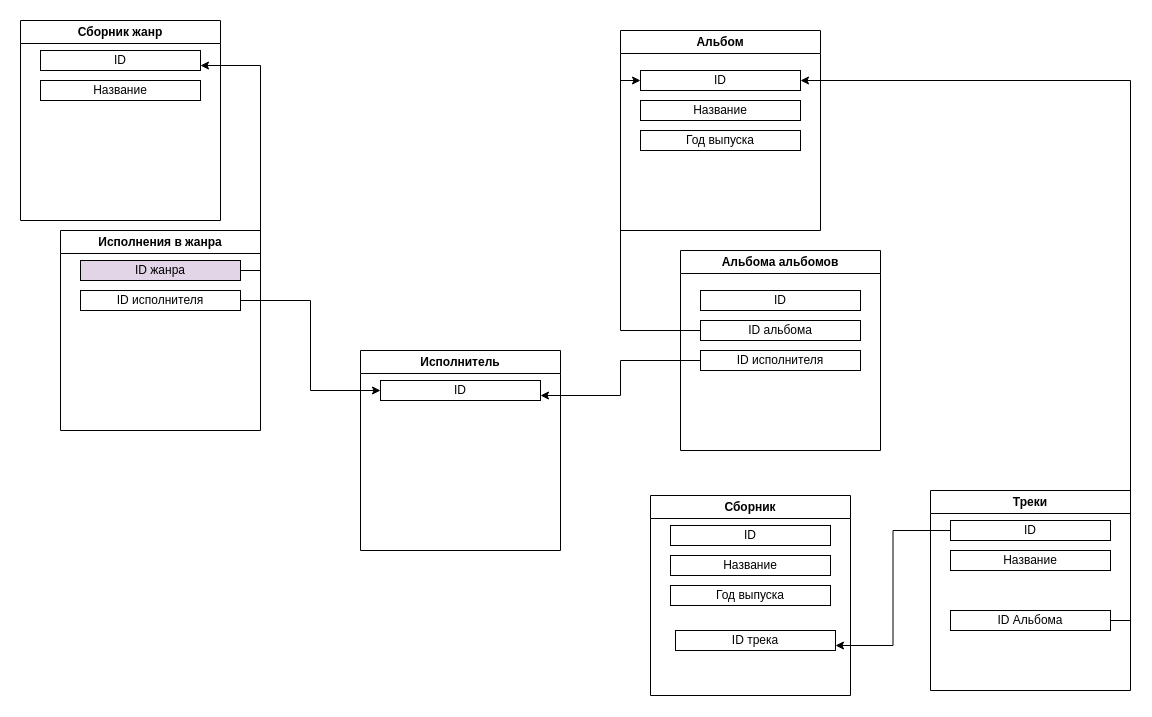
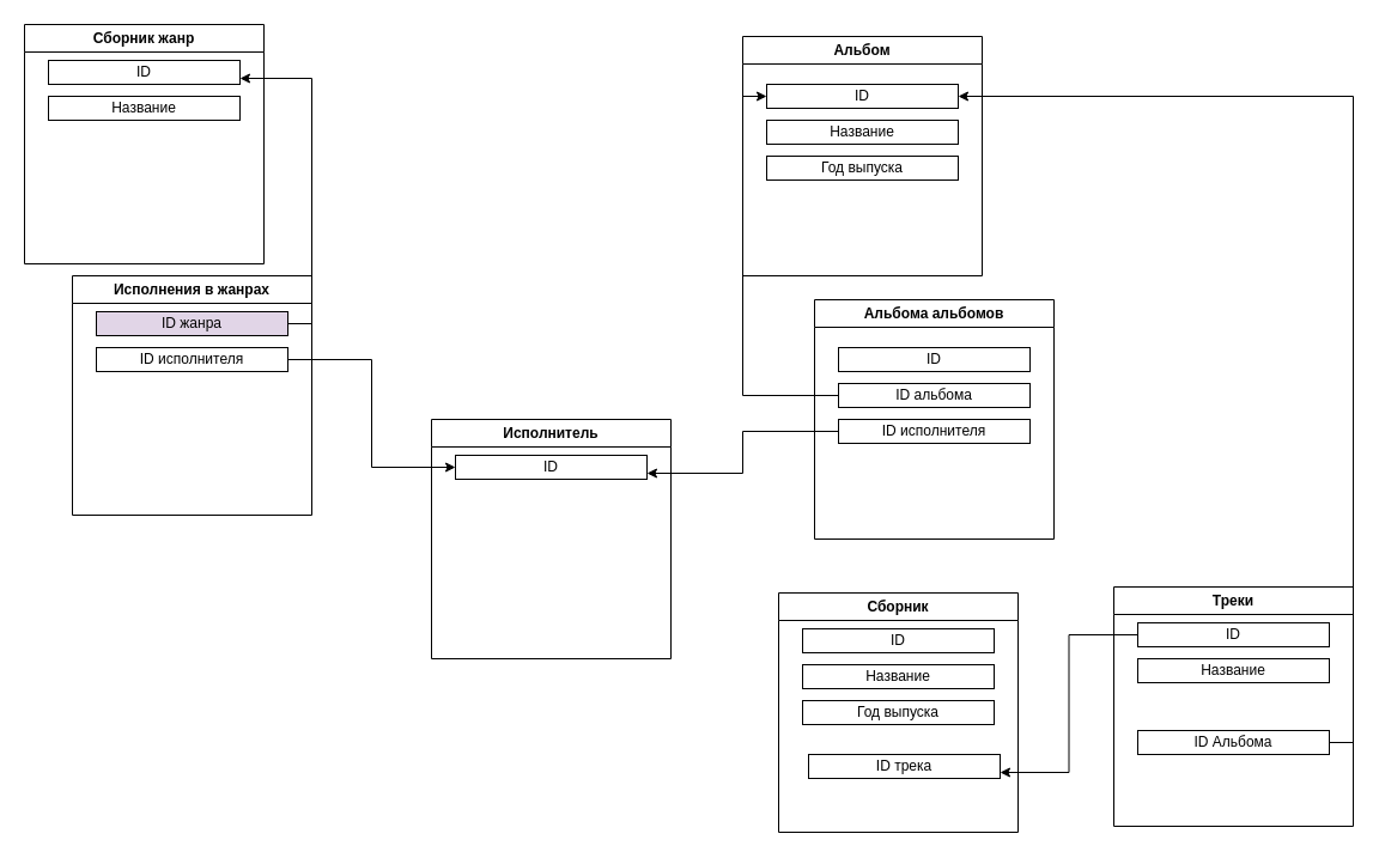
  <mxCell id="0" />
  <mxCell id="1" parent="0" />
  <mxCell id="2" value="Сборник жанр" style="swimlane;whiteSpace=wrap;html=1;" parent="1" vertex="1"><mxGeometry x="20" y="20" width="200" height="200" as="geometry" /></mxCell>
  <mxCell id="3" value="ID " style="whiteSpace=wrap;html=1;align=center;" parent="2" vertex="1"><mxGeometry x="20" y="30" width="160" height="20" as="geometry" /></mxCell>
  <mxCell id="4" value="Название" style="whiteSpace=wrap;html=1;align=center;" parent="2" vertex="1"><mxGeometry x="20" y="60" width="160" height="20" as="geometry" /></mxCell>
  <mxCell id="5" value="Исполнитель" style="swimlane;whiteSpace=wrap;html=1;" parent="1" vertex="1"><mxGeometry x="360" y="350" width="200" height="200" as="geometry" /></mxCell>
  <mxCell id="6" value="ID " style="whiteSpace=wrap;html=1;align=center;" parent="5" vertex="1"><mxGeometry x="20" y="30" width="160" height="20" as="geometry" /></mxCell>
  <mxCell id="7" value="Альбом" style="swimlane;whiteSpace=wrap;html=1;" parent="1" vertex="1"><mxGeometry x="620" y="30" width="200" height="200" as="geometry" /></mxCell>
  <mxCell id="8" value="ID " style="whiteSpace=wrap;html=1;align=center;" parent="7" vertex="1"><mxGeometry x="20" y="40" width="160" height="20" as="geometry" /></mxCell>
  <mxCell id="9" value="Название" style="whiteSpace=wrap;html=1;align=center;" parent="7" vertex="1"><mxGeometry x="20" y="70" width="160" height="20" as="geometry" /></mxCell>
  <mxCell id="10" value="Год выпуска" style="whiteSpace=wrap;html=1;align=center;" parent="7" vertex="1"><mxGeometry x="20" y="100" width="160" height="20" as="geometry" /></mxCell>
  <mxCell id="11" value="Треки" style="swimlane;whiteSpace=wrap;html=1;" parent="1" vertex="1"><mxGeometry x="930" y="490" width="200" height="200" as="geometry" /></mxCell>
  <mxCell id="12" value="ID " style="whiteSpace=wrap;html=1;align=center;" parent="11" vertex="1"><mxGeometry x="20" y="30" width="160" height="20" as="geometry" /></mxCell>
  <mxCell id="13" value="Название" style="whiteSpace=wrap;html=1;align=center;" parent="11" vertex="1"><mxGeometry x="20" y="60" width="160" height="20" as="geometry" /></mxCell>
  <mxCell id="14" value="ID Альбома" style="whiteSpace=wrap;html=1;align=center;" parent="11" vertex="1"><mxGeometry x="20" y="120" width="160" height="20" as="geometry" /></mxCell>
  <mxCell id="15" style="edgeStyle=orthogonalEdgeStyle;rounded=0;orthogonalLoop=1;jettySize=auto;html=1;exitX=1;exitY=0.5;exitDx=0;exitDy=0;entryX=1;entryY=0.5;entryDx=0;entryDy=0;" parent="1" source="14" target="8" edge="1"><mxGeometry relative="1" as="geometry" /></mxCell>
  <mxCell id="16" value="Сборник" style="swimlane;whiteSpace=wrap;html=1;" parent="1" vertex="1"><mxGeometry x="650" y="495" width="200" height="200" as="geometry" /></mxCell>
  <mxCell id="17" value="ID " style="whiteSpace=wrap;html=1;align=center;" parent="16" vertex="1"><mxGeometry x="20" y="30" width="160" height="20" as="geometry" /></mxCell>
  <mxCell id="18" value="Название" style="whiteSpace=wrap;html=1;align=center;" parent="16" vertex="1"><mxGeometry x="20" y="60" width="160" height="20" as="geometry" /></mxCell>
  <mxCell id="19" value="Год выпуска" style="whiteSpace=wrap;html=1;align=center;" parent="16" vertex="1"><mxGeometry x="20" y="90" width="160" height="20" as="geometry" /></mxCell>
  <mxCell id="20" value="ID трека" style="whiteSpace=wrap;html=1;align=center;" parent="16" vertex="1"><mxGeometry x="25" y="135" width="160" height="20" as="geometry" /></mxCell>
  <mxCell id="21" style="edgeStyle=orthogonalEdgeStyle;rounded=0;orthogonalLoop=1;jettySize=auto;html=1;exitX=0;exitY=0.5;exitDx=0;exitDy=0;entryX=1;entryY=0.75;entryDx=0;entryDy=0;" parent="1" source="12" target="20" edge="1"><mxGeometry relative="1" as="geometry" /></mxCell>
- <mxCell id="22" value="Исполнения в жанра" style="swimlane;whiteSpace=wrap;html=1;" parent="1" vertex="1"><mxGeometry x="60" y="230" width="200" height="200" as="geometry" /></mxCell>
+ <mxCell id="22" value="Исполнения в жанрах" style="swimlane;whiteSpace=wrap;html=1;" parent="1" vertex="1"><mxGeometry x="60" y="230" width="200" height="200" as="geometry" /></mxCell>
  <mxCell id="23" value="ID жанра" style="whiteSpace=wrap;html=1;align=center;fillColor=#e1d5e7;" parent="22" vertex="1"><mxGeometry x="20" y="30" width="160" height="20" as="geometry" /></mxCell>
  <mxCell id="24" value="ID исполнителя" style="whiteSpace=wrap;html=1;align=center;" parent="22" vertex="1"><mxGeometry x="20" y="60" width="160" height="20" as="geometry" /></mxCell>
  <mxCell id="25" style="edgeStyle=orthogonalEdgeStyle;rounded=0;orthogonalLoop=1;jettySize=auto;html=1;exitX=1;exitY=0.5;exitDx=0;exitDy=0;entryX=0;entryY=0.5;entryDx=0;entryDy=0;" parent="1" source="24" target="6" edge="1"><mxGeometry relative="1" as="geometry" /></mxCell>
  <mxCell id="26" style="edgeStyle=orthogonalEdgeStyle;rounded=0;orthogonalLoop=1;jettySize=auto;html=1;exitX=1;exitY=0.5;exitDx=0;exitDy=0;entryX=1;entryY=0.75;entryDx=0;entryDy=0;" parent="1" source="23" target="3" edge="1"><mxGeometry relative="1" as="geometry" /></mxCell>
  <mxCell id="27" value="Альбома альбомов" style="swimlane;whiteSpace=wrap;html=1;" parent="1" vertex="1"><mxGeometry x="680" y="250" width="200" height="200" as="geometry" /></mxCell>
  <mxCell id="28" value="ID альбома" style="whiteSpace=wrap;html=1;align=center;" parent="27" vertex="1"><mxGeometry x="20" y="70" width="160" height="20" as="geometry" /></mxCell>
  <mxCell id="29" value="ID исполнителя" style="whiteSpace=wrap;html=1;align=center;" parent="27" vertex="1"><mxGeometry x="20" y="100" width="160" height="20" as="geometry" /></mxCell>
  <mxCell id="30" value="&lt;div&gt;ID&lt;/div&gt;" style="whiteSpace=wrap;html=1;align=center;" vertex="1" parent="27"><mxGeometry x="20" y="40" width="160" height="20" as="geometry" /></mxCell>
  <mxCell id="31" style="edgeStyle=orthogonalEdgeStyle;rounded=0;orthogonalLoop=1;jettySize=auto;html=1;exitX=0;exitY=0.5;exitDx=0;exitDy=0;entryX=0;entryY=0.5;entryDx=0;entryDy=0;" parent="1" source="28" target="8" edge="1"><mxGeometry relative="1" as="geometry" /></mxCell>
  <mxCell id="32" style="edgeStyle=orthogonalEdgeStyle;rounded=0;orthogonalLoop=1;jettySize=auto;html=1;exitX=0;exitY=0.5;exitDx=0;exitDy=0;entryX=1;entryY=0.75;entryDx=0;entryDy=0;" parent="1" source="29" target="6" edge="1"><mxGeometry relative="1" as="geometry" /></mxCell>
